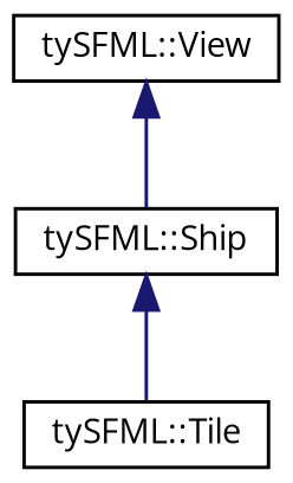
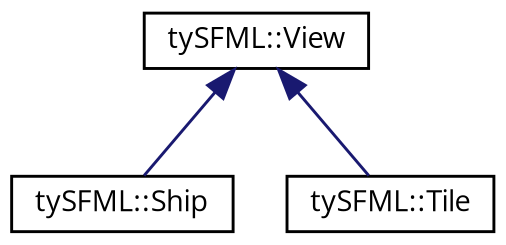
  digraph {
    fontname="Open Sans"
    rankdir=TB
    node [color=black fillcolor=white fontname="Open Sans" fontsize=10 shape=record style=filled]
    edge [color=midnightblue dir=back fontname="Open Sans" fontsize=10 labelfontname=Helvetica labelfontsize=10 style=solid]
    n1 [height=0.2 label="tySFML::View" width=0.4]
    n2 [height=0.2 label="tySFML::Ship" width=0.4]
    n3 [height=0.2 label="tySFML::Tile" width=0.4]
    n1 -> n2
-   n2 -> n3
+   n1 -> n3
  }
